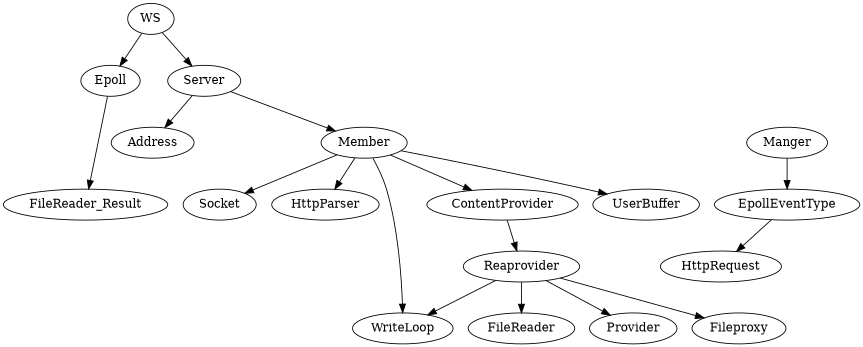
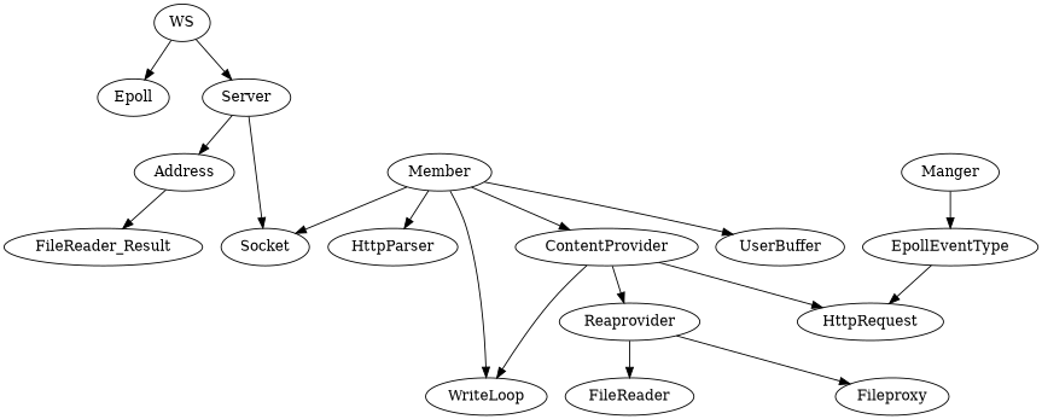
  digraph {
    WS
    Epoll
    Server
    Manger
    EpollEventType
    n6 [label=FileReader_Result]
    Socket
    Address
    Member
    HttpParser
    WriteLoop
    ContentProvider
    UserBuffer
    HttpRequest
    Reaprovider
    FileReader
-   Provider
    Fileproxy
    WS -> Epoll
    WS -> Server
-   Epoll -> n6
-   Server -> Member
+   Address -> n6
+   Server -> Socket
    Server -> Address
    Manger -> EpollEventType
    EpollEventType -> HttpRequest
    Member -> Socket
    Member -> HttpParser
    Member -> WriteLoop
    Member -> ContentProvider
    Member -> UserBuffer
-   Reaprovider -> WriteLoop
+   ContentProvider -> WriteLoop
+   ContentProvider -> HttpRequest
    ContentProvider -> Reaprovider
    Reaprovider -> FileReader
-   Reaprovider -> Provider
    Reaprovider -> Fileproxy
  }
